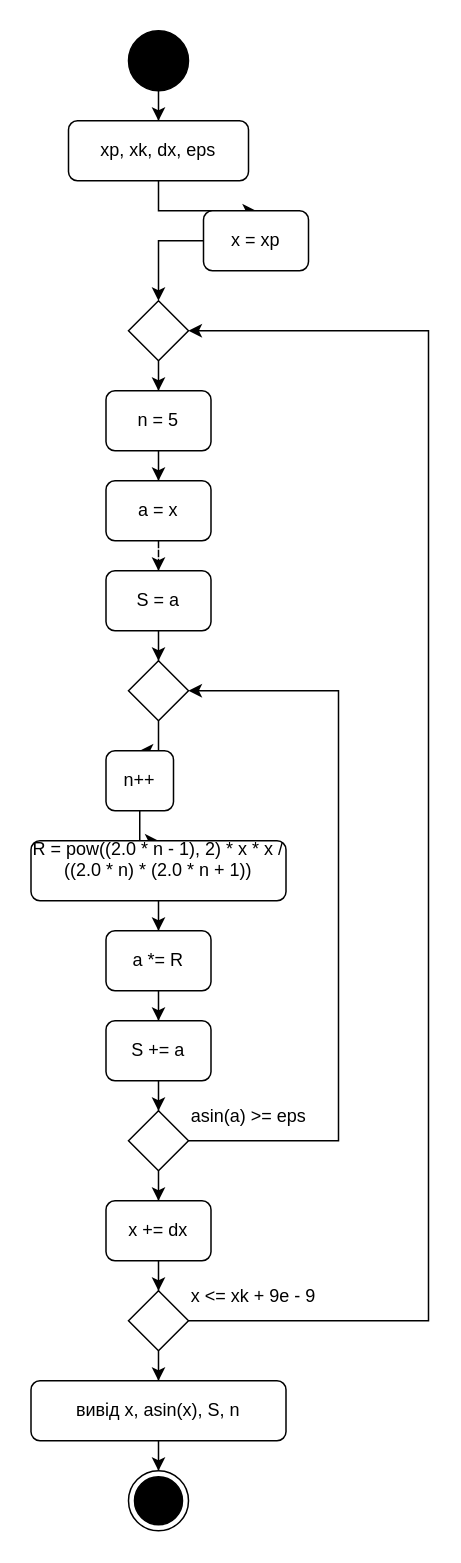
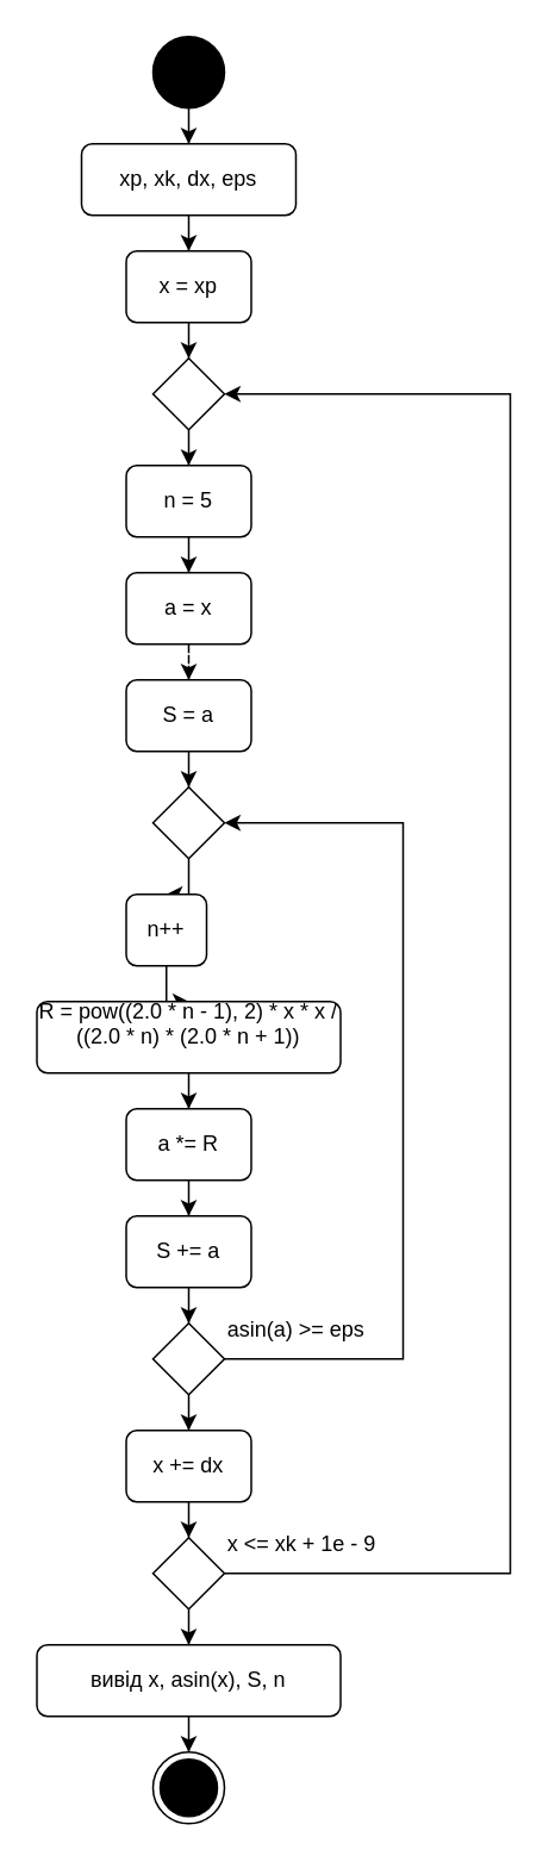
  <mxCell id="0" />
  <mxCell id="1" parent="0" />
  <mxCell id="2" style="edgeStyle=orthogonalEdgeStyle;rounded=0;orthogonalLoop=1;jettySize=auto;html=1;entryX=0.5;entryY=0;entryDx=0;entryDy=0;" edge="1" parent="1" source="3" target="5"><mxGeometry relative="1" as="geometry" /></mxCell>
  <mxCell id="3" value="" style="ellipse;fillColor=strokeColor;html=1;" vertex="1" parent="1"><mxGeometry x="85" y="20" width="40" height="40" as="geometry" /></mxCell>
  <mxCell id="4" style="edgeStyle=orthogonalEdgeStyle;rounded=0;orthogonalLoop=1;jettySize=auto;html=1;entryX=0.5;entryY=0;entryDx=0;entryDy=0;" edge="1" parent="1" source="5" target="7"><mxGeometry relative="1" as="geometry" /></mxCell>
  <mxCell id="5" value="xp, xk, dx, eps" style="rounded=1;whiteSpace=wrap;html=1;" vertex="1" parent="1"><mxGeometry x="45" y="80" width="120" height="40" as="geometry" /></mxCell>
  <mxCell id="6" style="edgeStyle=orthogonalEdgeStyle;rounded=0;orthogonalLoop=1;jettySize=auto;html=1;entryX=0.5;entryY=0;entryDx=0;entryDy=0;" edge="1" parent="1" source="7" target="9"><mxGeometry relative="1" as="geometry" /></mxCell>
- <mxCell id="7" value="x = xp" style="rounded=1;whiteSpace=wrap;html=1;" vertex="1" parent="1"><mxGeometry x="135" y="140" width="70" height="40" as="geometry" /></mxCell>
+ <mxCell id="7" value="x = xp" style="rounded=1;whiteSpace=wrap;html=1;" vertex="1" parent="1"><mxGeometry x="70" y="140" width="70" height="40" as="geometry" /></mxCell>
  <mxCell id="8" style="edgeStyle=orthogonalEdgeStyle;rounded=0;orthogonalLoop=1;jettySize=auto;html=1;entryX=0.5;entryY=0;entryDx=0;entryDy=0;" edge="1" parent="1" source="9" target="11"><mxGeometry relative="1" as="geometry" /></mxCell>
  <mxCell id="9" value="" style="rhombus;whiteSpace=wrap;html=1;" vertex="1" parent="1"><mxGeometry x="85" y="200" width="40" height="40" as="geometry" /></mxCell>
  <mxCell id="10" style="edgeStyle=orthogonalEdgeStyle;rounded=0;orthogonalLoop=1;jettySize=auto;html=1;entryX=0.5;entryY=0;entryDx=0;entryDy=0;" edge="1" parent="1" source="11" target="13"><mxGeometry relative="1" as="geometry" /></mxCell>
  <mxCell id="11" value="n = 5" style="rounded=1;whiteSpace=wrap;html=1;" vertex="1" parent="1"><mxGeometry x="70" y="260" width="70" height="40" as="geometry" /></mxCell>
  <mxCell id="12" style="edgeStyle=orthogonalEdgeStyle;rounded=0;orthogonalLoop=1;jettySize=auto;html=1;entryX=0.5;entryY=0;entryDx=0;entryDy=0;dashed=1;" edge="1" parent="1" source="13" target="15"><mxGeometry relative="1" as="geometry" /></mxCell>
  <mxCell id="13" value="a = x" style="rounded=1;whiteSpace=wrap;html=1;" vertex="1" parent="1"><mxGeometry x="70" y="320" width="70" height="40" as="geometry" /></mxCell>
  <mxCell id="14" style="edgeStyle=orthogonalEdgeStyle;rounded=0;orthogonalLoop=1;jettySize=auto;html=1;entryX=0.5;entryY=0;entryDx=0;entryDy=0;" edge="1" parent="1" source="15" target="17"><mxGeometry relative="1" as="geometry" /></mxCell>
  <mxCell id="15" value="S = a" style="rounded=1;whiteSpace=wrap;html=1;" vertex="1" parent="1"><mxGeometry x="70" y="380" width="70" height="40" as="geometry" /></mxCell>
  <mxCell id="16" style="edgeStyle=orthogonalEdgeStyle;rounded=0;orthogonalLoop=1;jettySize=auto;html=1;entryX=0.5;entryY=0;entryDx=0;entryDy=0;" edge="1" parent="1" source="17" target="19"><mxGeometry relative="1" as="geometry" /></mxCell>
  <mxCell id="17" value="" style="rhombus;whiteSpace=wrap;html=1;" vertex="1" parent="1"><mxGeometry x="85" y="440" width="40" height="40" as="geometry" /></mxCell>
  <mxCell id="18" style="edgeStyle=orthogonalEdgeStyle;rounded=0;orthogonalLoop=1;jettySize=auto;html=1;entryX=0.5;entryY=0;entryDx=0;entryDy=0;" edge="1" parent="1" source="19" target="21"><mxGeometry relative="1" as="geometry" /></mxCell>
  <mxCell id="19" value="n++" style="rounded=1;whiteSpace=wrap;html=1;" vertex="1" parent="1"><mxGeometry x="70" y="500" width="45" height="40" as="geometry" /></mxCell>
  <mxCell id="20" style="edgeStyle=orthogonalEdgeStyle;rounded=0;orthogonalLoop=1;jettySize=auto;html=1;entryX=0.5;entryY=0;entryDx=0;entryDy=0;" edge="1" parent="1" source="21" target="23"><mxGeometry relative="1" as="geometry" /></mxCell>
  <mxCell id="21" value="&#10;R = pow((2.0 * n - 1), 2) * x * x / ((2.0 * n) * (2.0 * n + 1))&#10;&#10;" style="rounded=1;whiteSpace=wrap;html=1;" vertex="1" parent="1"><mxGeometry x="20" y="560" width="170" height="40" as="geometry" /></mxCell>
  <mxCell id="22" style="edgeStyle=orthogonalEdgeStyle;rounded=0;orthogonalLoop=1;jettySize=auto;html=1;entryX=0.5;entryY=0;entryDx=0;entryDy=0;" edge="1" parent="1" source="23" target="25"><mxGeometry relative="1" as="geometry" /></mxCell>
  <mxCell id="23" value="a *= R" style="rounded=1;whiteSpace=wrap;html=1;" vertex="1" parent="1"><mxGeometry x="70" y="620" width="70" height="40" as="geometry" /></mxCell>
  <mxCell id="24" style="edgeStyle=orthogonalEdgeStyle;rounded=0;orthogonalLoop=1;jettySize=auto;html=1;entryX=0.5;entryY=0;entryDx=0;entryDy=0;" edge="1" parent="1" source="25" target="28"><mxGeometry relative="1" as="geometry" /></mxCell>
  <mxCell id="25" value="S += a" style="rounded=1;whiteSpace=wrap;html=1;" vertex="1" parent="1"><mxGeometry x="70" y="680" width="70" height="40" as="geometry" /></mxCell>
  <mxCell id="26" style="edgeStyle=orthogonalEdgeStyle;rounded=0;orthogonalLoop=1;jettySize=auto;html=1;entryX=0.5;entryY=0;entryDx=0;entryDy=0;" edge="1" parent="1" source="28" target="30"><mxGeometry relative="1" as="geometry" /></mxCell>
  <mxCell id="27" style="edgeStyle=orthogonalEdgeStyle;rounded=0;orthogonalLoop=1;jettySize=auto;html=1;entryX=1;entryY=0.5;entryDx=0;entryDy=0;" edge="1" parent="1" source="28" target="17"><mxGeometry relative="1" as="geometry"><mxPoint x="245" y="460" as="targetPoint" /><Array as="points"><mxPoint x="225" y="760" /><mxPoint x="225" y="460" /></Array></mxGeometry></mxCell>
  <mxCell id="28" value="" style="rhombus;whiteSpace=wrap;html=1;" vertex="1" parent="1"><mxGeometry x="85" y="740" width="40" height="40" as="geometry" /></mxCell>
  <mxCell id="29" style="edgeStyle=orthogonalEdgeStyle;rounded=0;orthogonalLoop=1;jettySize=auto;html=1;entryX=0.5;entryY=0;entryDx=0;entryDy=0;" edge="1" parent="1" source="30" target="33"><mxGeometry relative="1" as="geometry" /></mxCell>
  <mxCell id="30" value="x += dx" style="rounded=1;whiteSpace=wrap;html=1;" vertex="1" parent="1"><mxGeometry x="70" y="800" width="70" height="40" as="geometry" /></mxCell>
  <mxCell id="31" style="edgeStyle=orthogonalEdgeStyle;rounded=0;orthogonalLoop=1;jettySize=auto;html=1;entryX=0.5;entryY=0;entryDx=0;entryDy=0;" edge="1" parent="1" source="33" target="35"><mxGeometry relative="1" as="geometry" /></mxCell>
  <mxCell id="32" style="edgeStyle=orthogonalEdgeStyle;rounded=0;orthogonalLoop=1;jettySize=auto;html=1;entryX=1;entryY=0.5;entryDx=0;entryDy=0;" edge="1" parent="1" source="33" target="9"><mxGeometry relative="1" as="geometry"><mxPoint x="285" y="219" as="targetPoint" /><Array as="points"><mxPoint x="285" y="880" /><mxPoint x="285" y="220" /></Array></mxGeometry></mxCell>
  <mxCell id="33" value="" style="rhombus;whiteSpace=wrap;html=1;" vertex="1" parent="1"><mxGeometry x="85" y="860" width="40" height="40" as="geometry" /></mxCell>
  <mxCell id="34" style="edgeStyle=orthogonalEdgeStyle;rounded=0;orthogonalLoop=1;jettySize=auto;html=1;entryX=0.5;entryY=0;entryDx=0;entryDy=0;" edge="1" parent="1" source="35" target="36"><mxGeometry relative="1" as="geometry" /></mxCell>
  <mxCell id="35" value="&lt;br&gt;вивід x, asin(x), S, n&lt;div&gt;&lt;br/&gt;&lt;/div&gt;" style="rounded=1;whiteSpace=wrap;html=1;" vertex="1" parent="1"><mxGeometry x="20" y="920" width="170" height="40" as="geometry" /></mxCell>
  <mxCell id="36" value="" style="ellipse;html=1;shape=endState;fillColor=strokeColor;" vertex="1" parent="1"><mxGeometry x="85" y="980" width="40" height="40" as="geometry" /></mxCell>
  <mxCell id="37" value="asin(a) &amp;gt;= eps" style="text;whiteSpace=wrap;html=1;" vertex="1" parent="1"><mxGeometry x="125" y="730" width="80" height="20" as="geometry" /></mxCell>
- <mxCell id="38" value="x &amp;lt;= xk + 9e - 9" style="text;whiteSpace=wrap;html=1;" vertex="1" parent="1"><mxGeometry x="125" y="850" width="90" height="30" as="geometry" /></mxCell>
+ <mxCell id="38" value="x &amp;lt;= xk + 1e - 9" style="text;whiteSpace=wrap;html=1;" vertex="1" parent="1"><mxGeometry x="125" y="850" width="90" height="30" as="geometry" /></mxCell>
